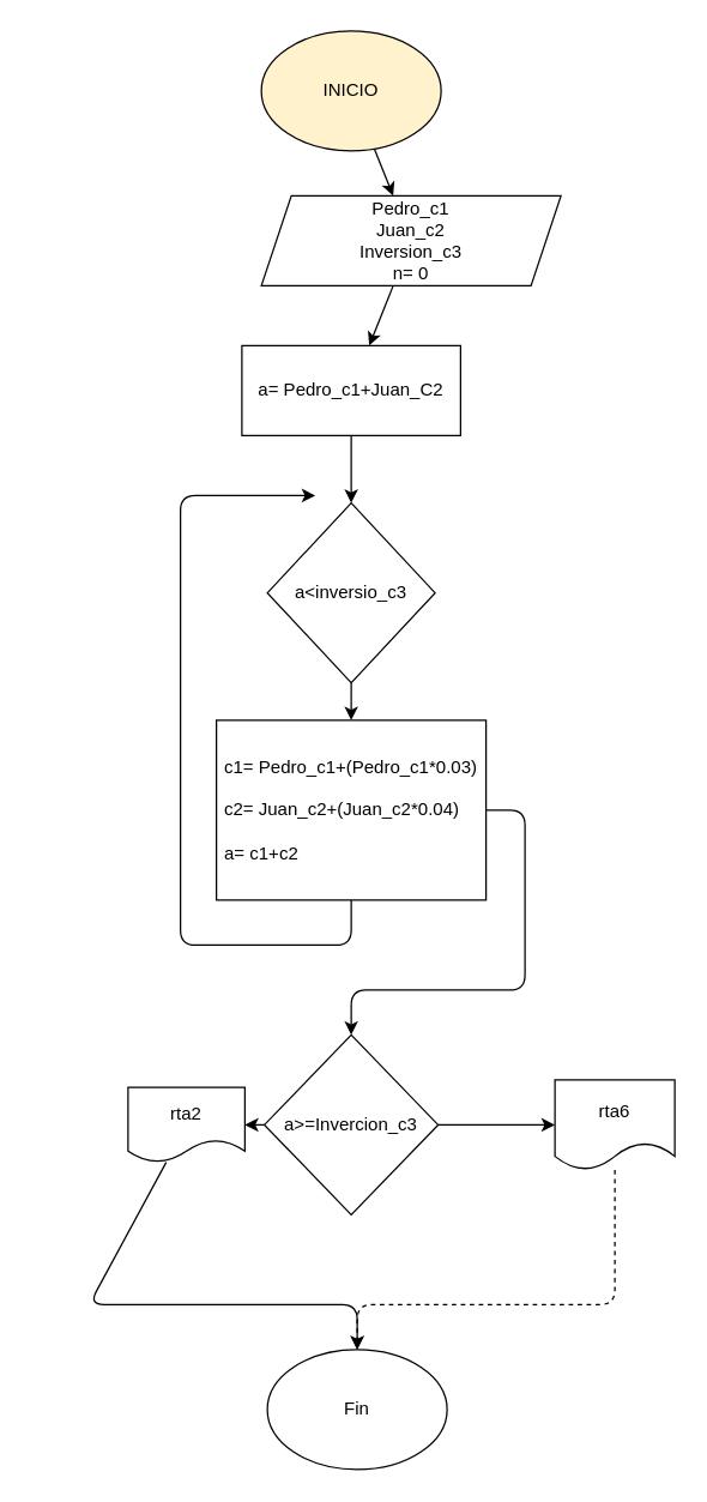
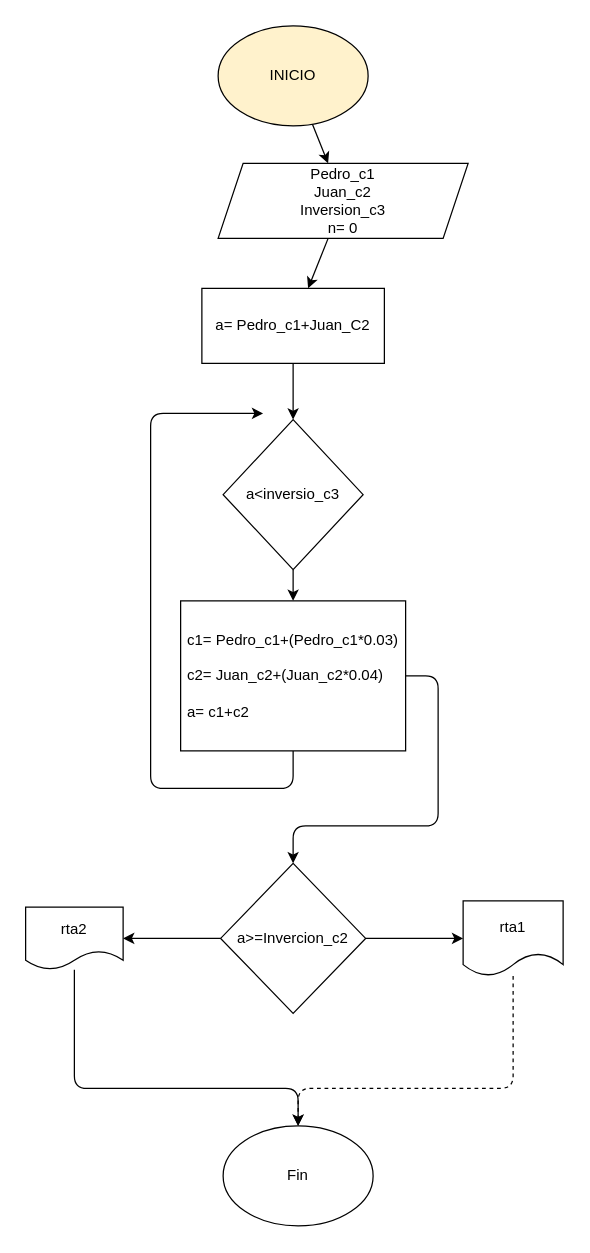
  <mxCell id="0" />
  <mxCell id="1" parent="0" />
  <mxCell id="2" value="" style="edgeStyle=none;html=1;" edge="1" parent="1" source="3" target="11"><mxGeometry relative="1" as="geometry" /></mxCell>
  <mxCell id="3" value="INICIO" style="ellipse;whiteSpace=wrap;html=1;fillColor=#fff2cc;" vertex="1" parent="1"><mxGeometry x="174" y="20" width="120" height="80" as="geometry" /></mxCell>
  <mxCell id="4" value="" style="edgeStyle=none;html=1;exitX=0.5;exitY=1;exitDx=0;exitDy=0;" edge="1" parent="1" source="12" target="6"><mxGeometry relative="1" as="geometry"><mxPoint x="234" y="310" as="sourcePoint" /></mxGeometry></mxCell>
  <mxCell id="5" value="" style="edgeStyle=none;html=1;" edge="1" parent="1" source="6" target="9"><mxGeometry relative="1" as="geometry" /></mxCell>
  <mxCell id="6" value="a&amp;lt;inversio_c3" style="rhombus;whiteSpace=wrap;html=1;" vertex="1" parent="1"><mxGeometry x="178" y="335" width="112" height="120" as="geometry" /></mxCell>
  <mxCell id="7" style="edgeStyle=none;html=1;" edge="1" parent="1" source="9"><mxGeometry relative="1" as="geometry"><mxPoint x="210" y="330" as="targetPoint" /><Array as="points"><mxPoint x="234" y="630" /><mxPoint x="120" y="630" /><mxPoint x="120" y="330" /></Array></mxGeometry></mxCell>
  <mxCell id="8" style="edgeStyle=none;html=1;entryX=0.5;entryY=0;entryDx=0;entryDy=0;" edge="1" parent="1" source="9" target="15"><mxGeometry relative="1" as="geometry"><Array as="points"><mxPoint x="350" y="540" /><mxPoint x="350" y="660" /><mxPoint x="234" y="660" /></Array></mxGeometry></mxCell>
  <mxCell id="9" value="&lt;div style=&quot;text-align: left&quot;&gt;&lt;span&gt;c1= Pedro_c1+(Pedro_c1*0.03)&lt;/span&gt;&lt;/div&gt;&lt;div style=&quot;text-align: left&quot;&gt;&lt;br&gt;&lt;/div&gt;&lt;div style=&quot;text-align: left&quot;&gt;&lt;span&gt;c2= Juan_c2+(Juan_c2*0.04)&lt;/span&gt;&lt;/div&gt;&lt;div style=&quot;text-align: left&quot;&gt;&lt;br&gt;&lt;/div&gt;&lt;div style=&quot;text-align: left&quot;&gt;&lt;span&gt;a= c1+c2&lt;/span&gt;&lt;/div&gt;" style="whiteSpace=wrap;html=1;" vertex="1" parent="1"><mxGeometry x="144" y="480" width="180" height="120" as="geometry" /></mxCell>
  <mxCell id="10" value="" style="edgeStyle=none;html=1;" edge="1" parent="1" source="11" target="12"><mxGeometry relative="1" as="geometry" /></mxCell>
  <mxCell id="11" value="Pedro_c1&lt;br&gt;Juan_c2&lt;br&gt;Inversion_c3&lt;br&gt;n= 0" style="shape=parallelogram;perimeter=parallelogramPerimeter;whiteSpace=wrap;html=1;fixedSize=1;" vertex="1" parent="1"><mxGeometry x="174" y="130" width="200" height="60" as="geometry" /></mxCell>
  <mxCell id="12" value="a= Pedro_c1+Juan_C2" style="whiteSpace=wrap;html=1;" vertex="1" parent="1"><mxGeometry x="161" y="230" width="146" height="60" as="geometry" /></mxCell>
  <mxCell id="13" value="" style="edgeStyle=none;html=1;" edge="1" parent="1" source="15" target="17"><mxGeometry relative="1" as="geometry" /></mxCell>
  <mxCell id="14" value="" style="edgeStyle=none;html=1;" edge="1" parent="1" source="15" target="19"><mxGeometry relative="1" as="geometry" /></mxCell>
- <mxCell id="15" value="a&amp;gt;=Invercion_c3" style="rhombus;whiteSpace=wrap;html=1;" vertex="1" parent="1"><mxGeometry x="176" y="690" width="116" height="120" as="geometry" /></mxCell>
+ <mxCell id="15" value="a&amp;gt;=Invercion_c2" style="rhombus;whiteSpace=wrap;html=1;" vertex="1" parent="1"><mxGeometry x="176" y="690" width="116" height="120" as="geometry" /></mxCell>
  <mxCell id="16" style="edgeStyle=none;html=1;entryX=0.5;entryY=0;entryDx=0;entryDy=0;dashed=1;" edge="1" parent="1" source="17" target="20"><mxGeometry relative="1" as="geometry"><Array as="points"><mxPoint x="410" y="870" /><mxPoint x="238" y="870" /></Array></mxGeometry></mxCell>
- <mxCell id="17" value="rta6" style="shape=document;whiteSpace=wrap;html=1;boundedLbl=1;" vertex="1" parent="1"><mxGeometry x="370" y="720" width="80" height="60" as="geometry" /></mxCell>
+ <mxCell id="17" value="rta1" style="shape=document;whiteSpace=wrap;html=1;boundedLbl=1;" vertex="1" parent="1"><mxGeometry x="370" y="720" width="80" height="60" as="geometry" /></mxCell>
  <mxCell id="18" style="edgeStyle=none;html=1;entryX=0.5;entryY=0;entryDx=0;entryDy=0;" edge="1" parent="1" source="19" target="20"><mxGeometry relative="1" as="geometry"><Array as="points"><mxPoint x="59" y="870" /><mxPoint x="238" y="870" /></Array></mxGeometry></mxCell>
- <mxCell id="19" value="rta2" style="shape=document;whiteSpace=wrap;html=1;boundedLbl=1;" vertex="1" parent="1"><mxGeometry x="85" y="725" width="78" height="50" as="geometry" /></mxCell>
+ <mxCell id="19" value="rta2" style="shape=document;whiteSpace=wrap;html=1;boundedLbl=1;" vertex="1" parent="1"><mxGeometry x="20" y="725" width="78" height="50" as="geometry" /></mxCell>
  <mxCell id="20" value="Fin" style="ellipse;whiteSpace=wrap;html=1;" vertex="1" parent="1"><mxGeometry x="178" y="900" width="120" height="80" as="geometry" /></mxCell>
